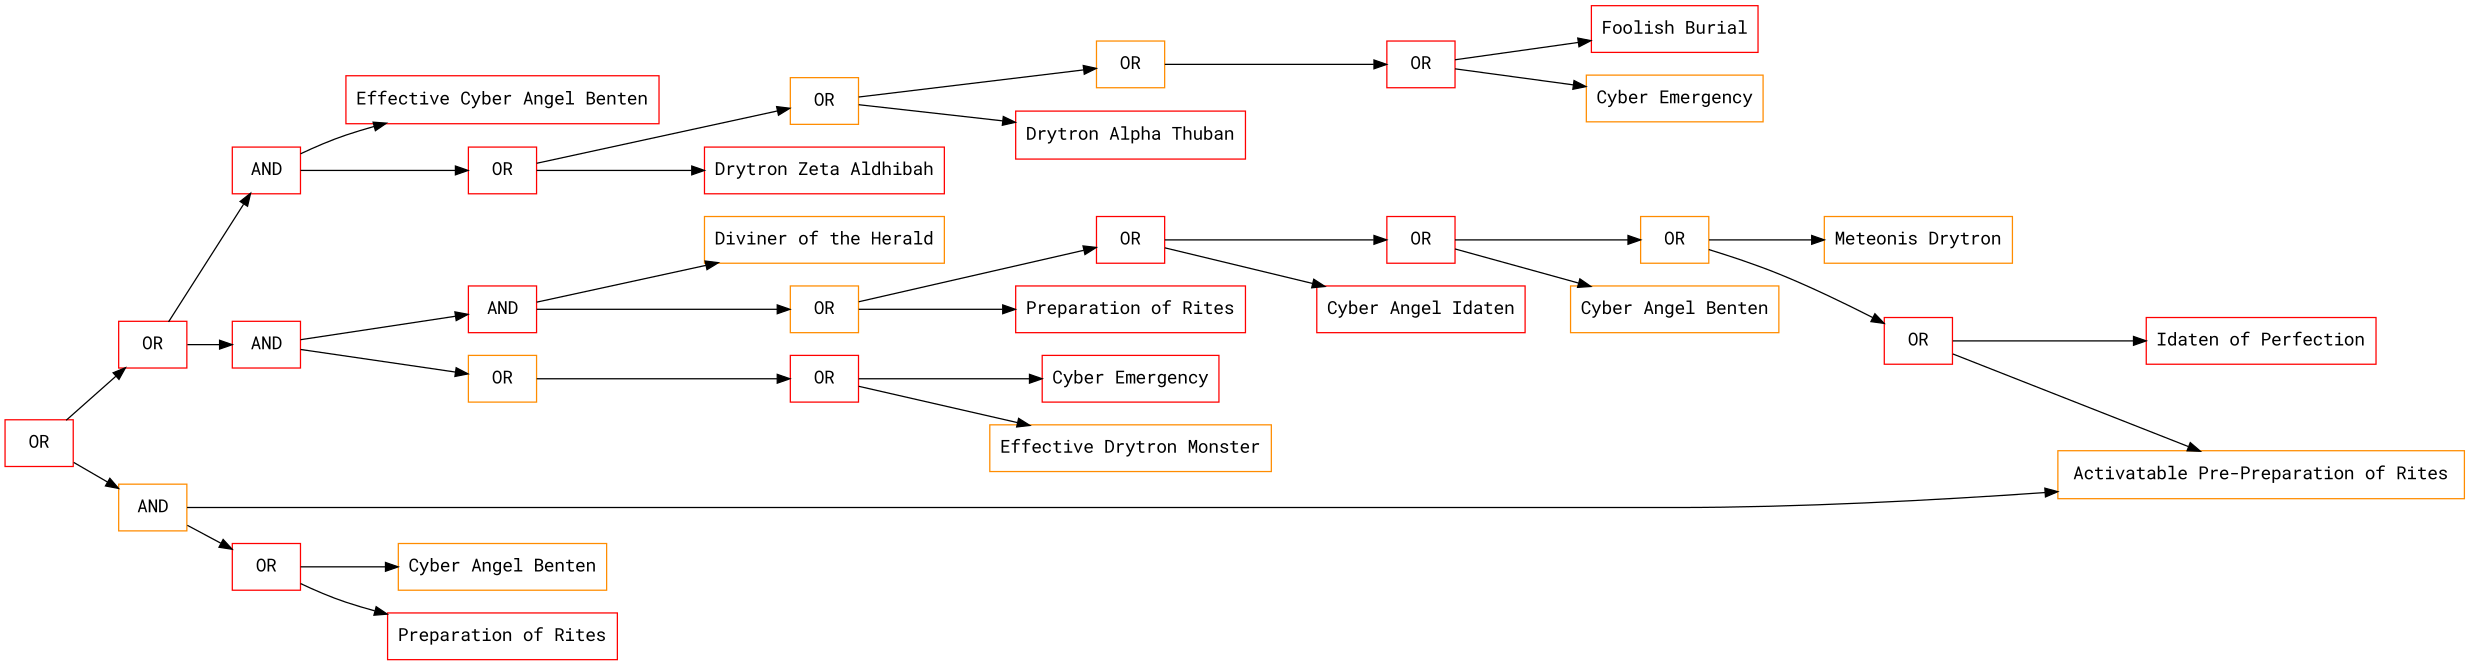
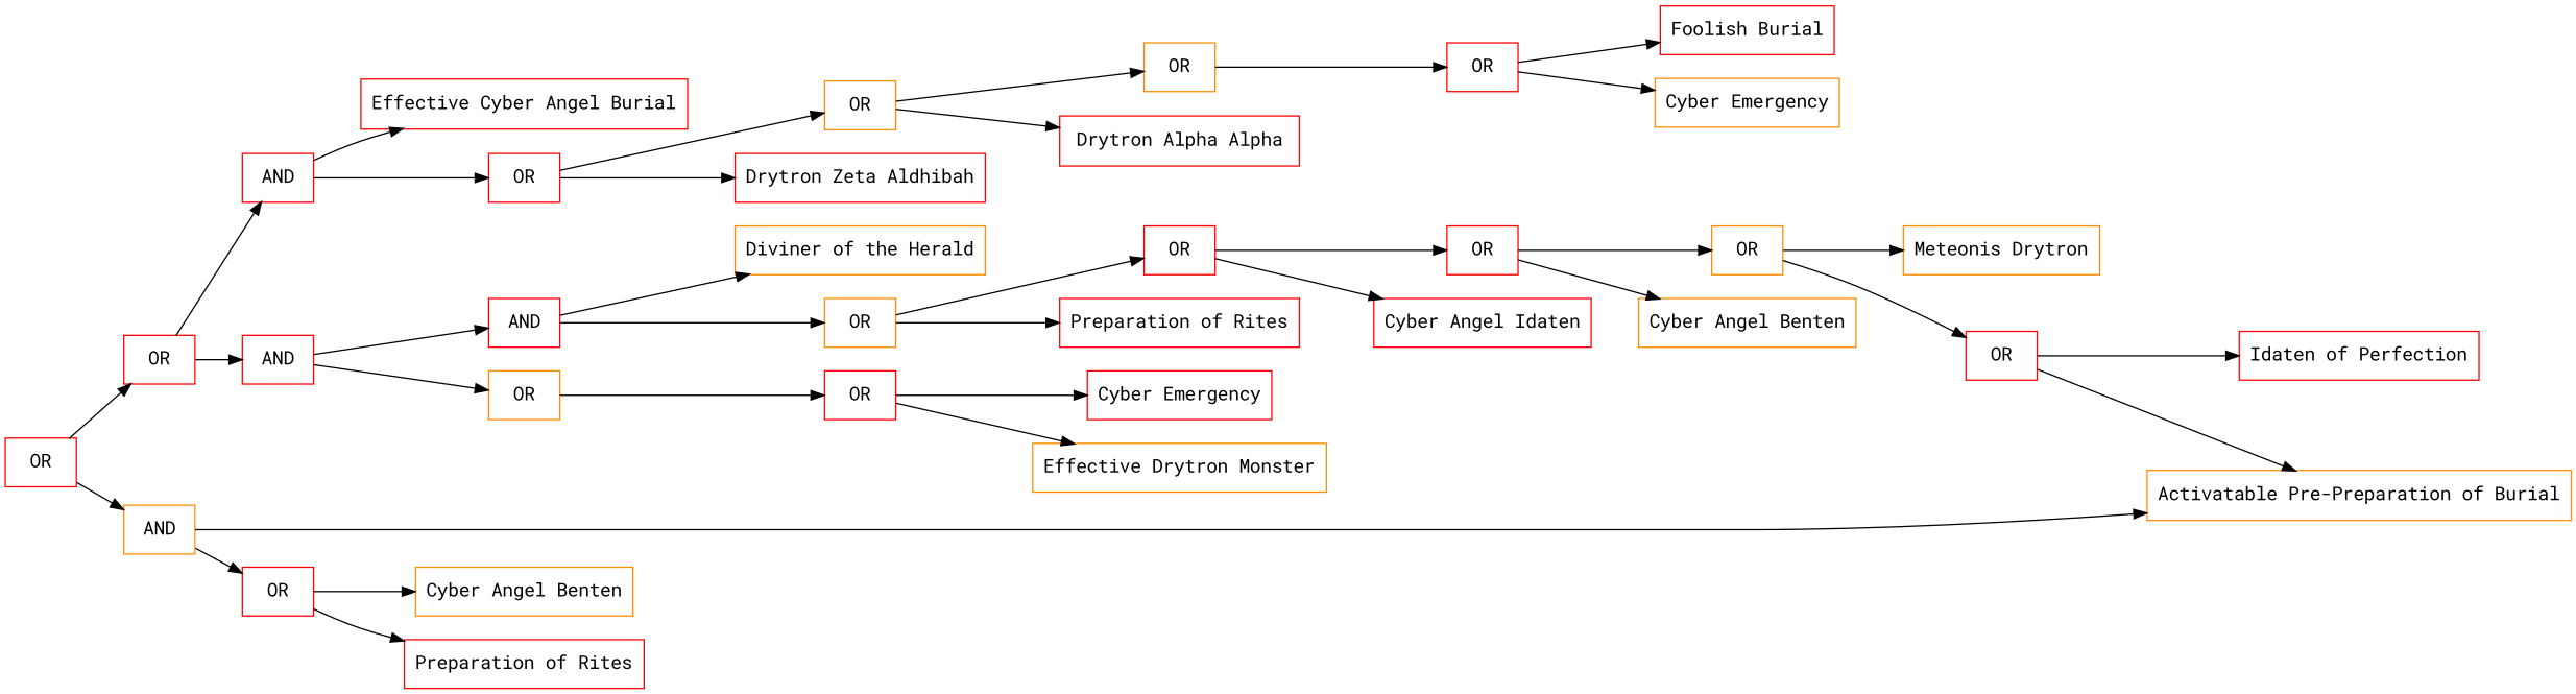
  digraph {
    fontname="Roboto Mono"
    rankdir=LR
    splines=spline
    node [color=red fontname="Roboto Mono" shape=record]
    edge [fontname="Roboto Mono"]
    n1 [label=OR]
    n2 [label=OR]
    n3 [color=darkorange label=AND]
    n4 [label=AND]
    n5 [label=AND]
-   n6 [color=darkorange label="Activatable Pre-Preparation of Rites"]
+   n6 [color=darkorange label="Activatable Pre-Preparation of Burial"]
    n7 [label=OR]
-   n8 [label="Effective Cyber Angel Benten"]
+   n8 [label="Effective Cyber Angel Burial"]
    n9 [label=OR]
    n10 [label=AND]
    n11 [color=darkorange label=OR]
    n12 [color=darkorange label="Cyber Angel Benten"]
    n13 [label="Preparation of Rites"]
    n14 [color=darkorange label=OR]
    n15 [label="Drytron Zeta Aldhibah"]
    n16 [color=darkorange label="Diviner of the Herald"]
    n17 [color=darkorange label=OR]
    n18 [label=OR]
    n19 [color=darkorange label=OR]
-   n20 [label="Drytron Alpha Thuban"]
+   n20 [label="Drytron Alpha Alpha"]
    n21 [label=OR]
    n22 [label="Preparation of Rites"]
    n23 [label="Cyber Emergency"]
    n24 [color=darkorange label="Effective Drytron Monster"]
    n25 [label=OR]
    n26 [label=OR]
    n27 [label="Cyber Angel Idaten"]
    n28 [label="Foolish Burial"]
    n29 [color=darkorange label="Cyber Emergency"]
    n30 [color=darkorange label=OR]
    n31 [color=darkorange label="Cyber Angel Benten"]
    n32 [color=darkorange label="Meteonis Drytron"]
    n33 [label=OR]
    n34 [label="Idaten of Perfection"]
    n1 -> n2
    n1 -> n3
    n2 -> n4
    n2 -> n5
    n3 -> n6
    n3 -> n7
    n4 -> n8
    n4 -> n9
    n5 -> n10
    n5 -> n11
    n7 -> n12
    n7 -> n13
    n9 -> n14
    n9 -> n15
    n10 -> n16
    n10 -> n17
    n11 -> n18
    n14 -> n19
    n14 -> n20
    n17 -> n21
    n17 -> n22
    n18 -> n23
    n18 -> n24
    n19 -> n25
    n21 -> n26
    n21 -> n27
    n25 -> n28
    n25 -> n29
    n26 -> n30
    n26 -> n31
    n30 -> n32
    n30 -> n33
    n33 -> n6
    n33 -> n34
  }
